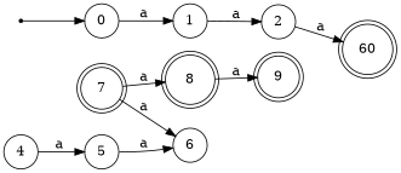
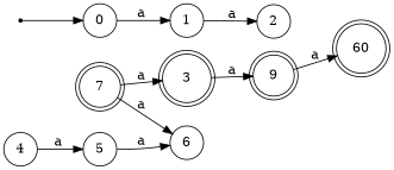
  digraph {
    rankdir=LR
    node [shape=circle]
    7 [shape=doublecircle]
-   8 [shape=doublecircle]
+   8 [shape=doublecircle label=3]
    6
    9 [shape=doublecircle]
    n5 [label=60 shape=doublecircle]
    start [shape=point]
    0
    1
    2
    4
    5
    7 -> 8 [label=a]
    7 -> 6 [label=a]
    8 -> 9 [label=a]
-   2 -> n5 [label=a]
+   9 -> n5 [label=a]
    start -> 0
    0 -> 1 [label=a]
    1 -> 2 [label=a]
    4 -> 5 [label=a]
    5 -> 6 [label=a]
  }
